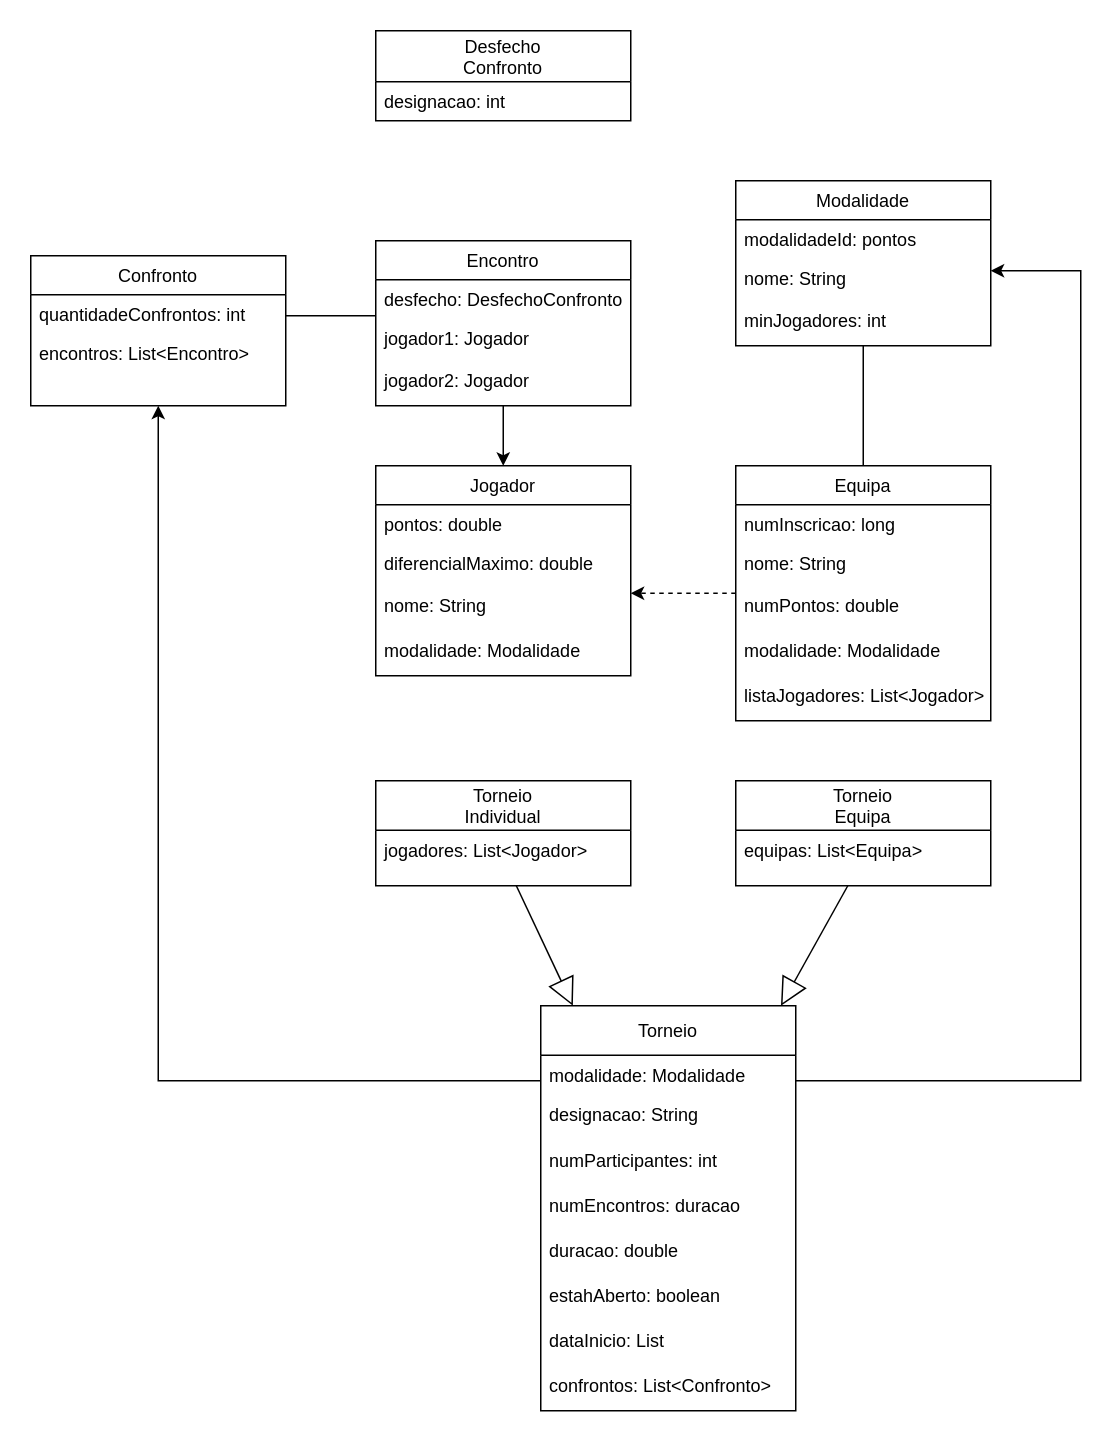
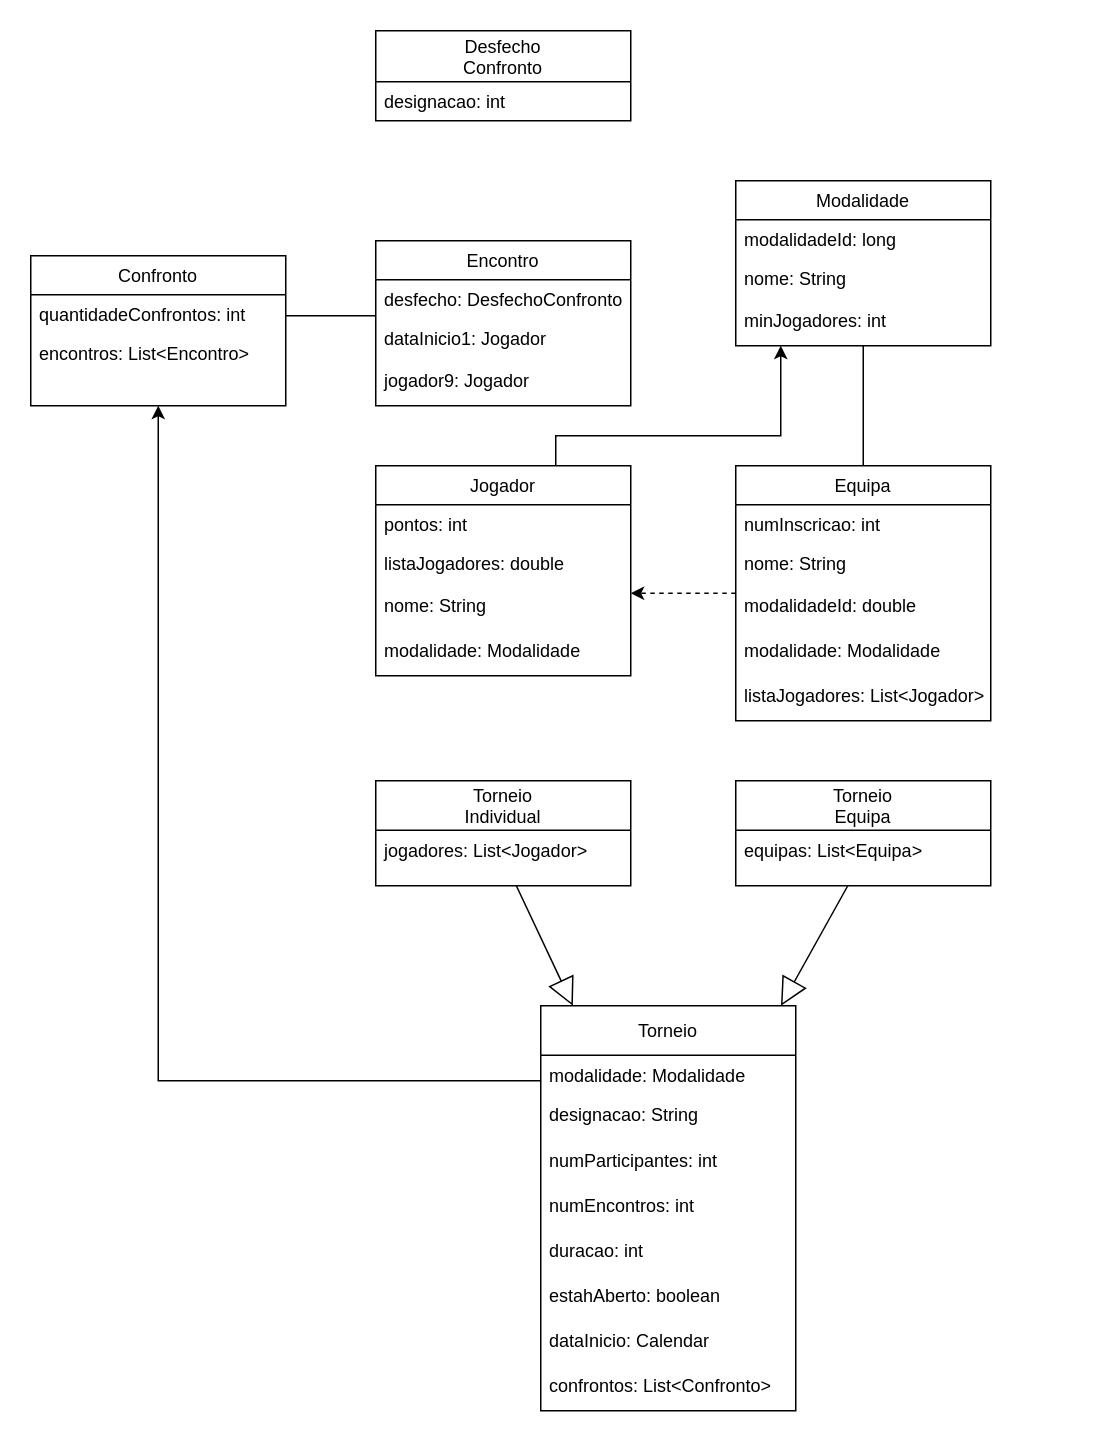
  <mxCell id="0" />
  <mxCell id="1" parent="0" />
  <mxCell id="2" value="Confronto" style="swimlane;fontStyle=0;childLayout=stackLayout;horizontal=1;startSize=26;fillColor=none;horizontalStack=0;resizeParent=1;resizeParentMax=0;resizeLast=0;collapsible=1;marginBottom=0;" parent="1" vertex="1"><mxGeometry x="20" y="170" width="170" height="100" as="geometry"><mxRectangle x="70" y="50" width="90" height="26" as="alternateBounds" /></mxGeometry></mxCell>
  <mxCell id="3" value="quantidadeConfrontos: int" style="text;strokeColor=none;fillColor=none;align=left;verticalAlign=top;spacingLeft=4;spacingRight=4;overflow=hidden;rotatable=0;points=[[0,0.5],[1,0.5]];portConstraint=eastwest;" parent="2" vertex="1"><mxGeometry y="26" width="170" height="26" as="geometry" /></mxCell>
  <mxCell id="4" value="encontros: List&lt;Encontro&gt;" style="text;strokeColor=none;fillColor=none;align=left;verticalAlign=top;spacingLeft=4;spacingRight=4;overflow=hidden;rotatable=0;points=[[0,0.5],[1,0.5]];portConstraint=eastwest;" parent="2" vertex="1"><mxGeometry y="52" width="170" height="48" as="geometry" /></mxCell>
- <mxCell id="5" style="edgeStyle=orthogonalEdgeStyle;rounded=0;comic=0;orthogonalLoop=1;jettySize=auto;html=1;" parent="1" source="6" target="11" edge="1"><mxGeometry relative="1" as="geometry" /></mxCell>
  <mxCell id="6" value="Encontro" style="swimlane;fontStyle=0;childLayout=stackLayout;horizontal=1;startSize=26;fillColor=none;horizontalStack=0;resizeParent=1;resizeParentMax=0;resizeLast=0;collapsible=1;marginBottom=0;" parent="1" vertex="1"><mxGeometry x="250" y="160" width="170" height="110" as="geometry"><mxRectangle x="70" y="50" width="90" height="26" as="alternateBounds" /></mxGeometry></mxCell>
  <mxCell id="7" value="desfecho: DesfechoConfronto" style="text;strokeColor=none;fillColor=none;align=left;verticalAlign=top;spacingLeft=4;spacingRight=4;overflow=hidden;rotatable=0;points=[[0,0.5],[1,0.5]];portConstraint=eastwest;" parent="6" vertex="1"><mxGeometry y="26" width="170" height="26" as="geometry" /></mxCell>
- <mxCell id="8" value="jogador1: Jogador" style="text;strokeColor=none;fillColor=none;align=left;verticalAlign=top;spacingLeft=4;spacingRight=4;overflow=hidden;rotatable=0;points=[[0,0.5],[1,0.5]];portConstraint=eastwest;" parent="6" vertex="1"><mxGeometry y="52" width="170" height="28" as="geometry" /></mxCell>
- <mxCell id="9" value="jogador2: Jogador" style="text;strokeColor=none;fillColor=none;align=left;verticalAlign=top;spacingLeft=4;spacingRight=4;overflow=hidden;rotatable=0;points=[[0,0.5],[1,0.5]];portConstraint=eastwest;" vertex="1" parent="6"><mxGeometry y="80" width="170" height="30" as="geometry" /></mxCell>
+ <mxCell id="8" value="dataInicio1: Jogador" style="text;strokeColor=none;fillColor=none;align=left;verticalAlign=top;spacingLeft=4;spacingRight=4;overflow=hidden;rotatable=0;points=[[0,0.5],[1,0.5]];portConstraint=eastwest;" parent="6" vertex="1"><mxGeometry y="52" width="170" height="28" as="geometry" /></mxCell>
+ <mxCell id="9" value="jogador9: Jogador" style="text;strokeColor=none;fillColor=none;align=left;verticalAlign=top;spacingLeft=4;spacingRight=4;overflow=hidden;rotatable=0;points=[[0,0.5],[1,0.5]];portConstraint=eastwest;" vertex="1" parent="6"><mxGeometry y="80" width="170" height="30" as="geometry" /></mxCell>
+ <mxCell id="10" style="edgeStyle=orthogonalEdgeStyle;rounded=0;comic=0;orthogonalLoop=1;jettySize=auto;html=1;" parent="1" source="11" target="28" edge="1"><mxGeometry relative="1" as="geometry"><Array as="points"><mxPoint x="370" y="290" /><mxPoint x="520" y="290" /></Array></mxGeometry></mxCell>
  <mxCell id="11" value="Jogador" style="swimlane;fontStyle=0;childLayout=stackLayout;horizontal=1;startSize=26;fillColor=none;horizontalStack=0;resizeParent=1;resizeParentMax=0;resizeLast=0;collapsible=1;marginBottom=0;" parent="1" vertex="1"><mxGeometry x="250" y="310" width="170" height="140" as="geometry"><mxRectangle x="70" y="50" width="90" height="26" as="alternateBounds" /></mxGeometry></mxCell>
- <mxCell id="12" value="pontos: double" style="text;strokeColor=none;fillColor=none;align=left;verticalAlign=top;spacingLeft=4;spacingRight=4;overflow=hidden;rotatable=0;points=[[0,0.5],[1,0.5]];portConstraint=eastwest;" parent="11" vertex="1"><mxGeometry y="26" width="170" height="26" as="geometry" /></mxCell>
- <mxCell id="13" value="diferencialMaximo: double" style="text;strokeColor=none;fillColor=none;align=left;verticalAlign=top;spacingLeft=4;spacingRight=4;overflow=hidden;rotatable=0;points=[[0,0.5],[1,0.5]];portConstraint=eastwest;" parent="11" vertex="1"><mxGeometry y="52" width="170" height="28" as="geometry" /></mxCell>
+ <mxCell id="12" value="pontos: int" style="text;strokeColor=none;fillColor=none;align=left;verticalAlign=top;spacingLeft=4;spacingRight=4;overflow=hidden;rotatable=0;points=[[0,0.5],[1,0.5]];portConstraint=eastwest;" parent="11" vertex="1"><mxGeometry y="26" width="170" height="26" as="geometry" /></mxCell>
+ <mxCell id="13" value="listaJogadores: double" style="text;strokeColor=none;fillColor=none;align=left;verticalAlign=top;spacingLeft=4;spacingRight=4;overflow=hidden;rotatable=0;points=[[0,0.5],[1,0.5]];portConstraint=eastwest;" parent="11" vertex="1"><mxGeometry y="52" width="170" height="28" as="geometry" /></mxCell>
  <mxCell id="14" value="nome: String" style="text;strokeColor=none;fillColor=none;align=left;verticalAlign=top;spacingLeft=4;spacingRight=4;overflow=hidden;rotatable=0;points=[[0,0.5],[1,0.5]];portConstraint=eastwest;" vertex="1" parent="11"><mxGeometry y="80" width="170" height="30" as="geometry" /></mxCell>
  <mxCell id="15" value="modalidade: Modalidade" style="text;strokeColor=none;fillColor=none;align=left;verticalAlign=top;spacingLeft=4;spacingRight=4;overflow=hidden;rotatable=0;points=[[0,0.5],[1,0.5]];portConstraint=eastwest;" vertex="1" parent="11"><mxGeometry y="110" width="170" height="30" as="geometry" /></mxCell>
  <mxCell id="16" value="Torneio&#10;Individual" style="swimlane;fontStyle=0;childLayout=stackLayout;horizontal=1;startSize=33;fillColor=none;horizontalStack=0;resizeParent=1;resizeParentMax=0;resizeLast=0;collapsible=1;marginBottom=0;" parent="1" vertex="1"><mxGeometry x="250" y="520" width="170" height="70" as="geometry"><mxRectangle x="70" y="50" width="90" height="26" as="alternateBounds" /></mxGeometry></mxCell>
  <mxCell id="17" value="jogadores: List&lt;Jogador&gt;" style="text;strokeColor=none;fillColor=none;align=left;verticalAlign=top;spacingLeft=4;spacingRight=4;overflow=hidden;rotatable=0;points=[[0,0.5],[1,0.5]];portConstraint=eastwest;" parent="16" vertex="1"><mxGeometry y="33" width="170" height="37" as="geometry" /></mxCell>
  <mxCell id="18" value="Desfecho&#10;Confronto" style="swimlane;fontStyle=0;childLayout=stackLayout;horizontal=1;startSize=34;fillColor=none;horizontalStack=0;resizeParent=1;resizeParentMax=0;resizeLast=0;collapsible=1;marginBottom=0;" parent="1" vertex="1"><mxGeometry x="250" y="20" width="170" height="60" as="geometry"><mxRectangle x="70" y="50" width="90" height="26" as="alternateBounds" /></mxGeometry></mxCell>
  <mxCell id="19" value="designacao: int" style="text;strokeColor=none;fillColor=none;align=left;verticalAlign=top;spacingLeft=4;spacingRight=4;overflow=hidden;rotatable=0;points=[[0,0.5],[1,0.5]];portConstraint=eastwest;" parent="18" vertex="1"><mxGeometry y="34" width="170" height="26" as="geometry" /></mxCell>
  <mxCell id="20" style="edgeStyle=orthogonalEdgeStyle;rounded=0;comic=0;orthogonalLoop=1;jettySize=auto;html=1;dashed=1;" parent="1" source="22" target="11" edge="1"><mxGeometry relative="1" as="geometry"><Array as="points"><mxPoint x="440" y="395" /><mxPoint x="440" y="395" /></Array></mxGeometry></mxCell>
  <mxCell id="21" style="edgeStyle=orthogonalEdgeStyle;rounded=0;comic=0;orthogonalLoop=1;jettySize=auto;html=1;endArrow=none;" parent="1" source="22" target="28" edge="1"><mxGeometry relative="1" as="geometry" /></mxCell>
  <mxCell id="22" value="Equipa" style="swimlane;fontStyle=0;childLayout=stackLayout;horizontal=1;startSize=26;fillColor=none;horizontalStack=0;resizeParent=1;resizeParentMax=0;resizeLast=0;collapsible=1;marginBottom=0;" parent="1" vertex="1"><mxGeometry x="490" y="310" width="170" height="170" as="geometry"><mxRectangle x="70" y="50" width="90" height="26" as="alternateBounds" /></mxGeometry></mxCell>
- <mxCell id="23" value="numInscricao: long" style="text;strokeColor=none;fillColor=none;align=left;verticalAlign=top;spacingLeft=4;spacingRight=4;overflow=hidden;rotatable=0;points=[[0,0.5],[1,0.5]];portConstraint=eastwest;" parent="22" vertex="1"><mxGeometry y="26" width="170" height="26" as="geometry" /></mxCell>
+ <mxCell id="23" value="numInscricao: int" style="text;strokeColor=none;fillColor=none;align=left;verticalAlign=top;spacingLeft=4;spacingRight=4;overflow=hidden;rotatable=0;points=[[0,0.5],[1,0.5]];portConstraint=eastwest;" parent="22" vertex="1"><mxGeometry y="26" width="170" height="26" as="geometry" /></mxCell>
  <mxCell id="24" value="nome: String" style="text;strokeColor=none;fillColor=none;align=left;verticalAlign=top;spacingLeft=4;spacingRight=4;overflow=hidden;rotatable=0;points=[[0,0.5],[1,0.5]];portConstraint=eastwest;" parent="22" vertex="1"><mxGeometry y="52" width="170" height="28" as="geometry" /></mxCell>
- <mxCell id="25" value="numPontos: double" style="text;strokeColor=none;fillColor=none;align=left;verticalAlign=top;spacingLeft=4;spacingRight=4;overflow=hidden;rotatable=0;points=[[0,0.5],[1,0.5]];portConstraint=eastwest;" vertex="1" parent="22"><mxGeometry y="80" width="170" height="30" as="geometry" /></mxCell>
+ <mxCell id="25" value="modalidadeId: double" style="text;strokeColor=none;fillColor=none;align=left;verticalAlign=top;spacingLeft=4;spacingRight=4;overflow=hidden;rotatable=0;points=[[0,0.5],[1,0.5]];portConstraint=eastwest;" vertex="1" parent="22"><mxGeometry y="80" width="170" height="30" as="geometry" /></mxCell>
  <mxCell id="26" value="modalidade: Modalidade" style="text;strokeColor=none;fillColor=none;align=left;verticalAlign=top;spacingLeft=4;spacingRight=4;overflow=hidden;rotatable=0;points=[[0,0.5],[1,0.5]];portConstraint=eastwest;" vertex="1" parent="22"><mxGeometry y="110" width="170" height="30" as="geometry" /></mxCell>
  <mxCell id="27" value="listaJogadores: List&lt;Jogador&gt;" style="text;strokeColor=none;fillColor=none;align=left;verticalAlign=top;spacingLeft=4;spacingRight=4;overflow=hidden;rotatable=0;points=[[0,0.5],[1,0.5]];portConstraint=eastwest;" vertex="1" parent="22"><mxGeometry y="140" width="170" height="30" as="geometry" /></mxCell>
  <mxCell id="28" value="Modalidade" style="swimlane;fontStyle=0;childLayout=stackLayout;horizontal=1;startSize=26;fillColor=none;horizontalStack=0;resizeParent=1;resizeParentMax=0;resizeLast=0;collapsible=1;marginBottom=0;" parent="1" vertex="1"><mxGeometry x="490" y="120" width="170" height="110" as="geometry"><mxRectangle x="70" y="50" width="90" height="26" as="alternateBounds" /></mxGeometry></mxCell>
- <mxCell id="29" value="modalidadeId: pontos" style="text;strokeColor=none;fillColor=none;align=left;verticalAlign=top;spacingLeft=4;spacingRight=4;overflow=hidden;rotatable=0;points=[[0,0.5],[1,0.5]];portConstraint=eastwest;" parent="28" vertex="1"><mxGeometry y="26" width="170" height="26" as="geometry" /></mxCell>
+ <mxCell id="29" value="modalidadeId: long" style="text;strokeColor=none;fillColor=none;align=left;verticalAlign=top;spacingLeft=4;spacingRight=4;overflow=hidden;rotatable=0;points=[[0,0.5],[1,0.5]];portConstraint=eastwest;" parent="28" vertex="1"><mxGeometry y="26" width="170" height="26" as="geometry" /></mxCell>
  <mxCell id="30" value="nome: String" style="text;strokeColor=none;fillColor=none;align=left;verticalAlign=top;spacingLeft=4;spacingRight=4;overflow=hidden;rotatable=0;points=[[0,0.5],[1,0.5]];portConstraint=eastwest;" parent="28" vertex="1"><mxGeometry y="52" width="170" height="28" as="geometry" /></mxCell>
  <mxCell id="31" value="minJogadores: int" style="text;strokeColor=none;fillColor=none;align=left;verticalAlign=top;spacingLeft=4;spacingRight=4;overflow=hidden;rotatable=0;points=[[0,0.5],[1,0.5]];portConstraint=eastwest;" vertex="1" parent="28"><mxGeometry y="80" width="170" height="30" as="geometry" /></mxCell>
  <mxCell id="32" value="Torneio&#10;Equipa" style="swimlane;fontStyle=0;childLayout=stackLayout;horizontal=1;startSize=33;fillColor=none;horizontalStack=0;resizeParent=1;resizeParentMax=0;resizeLast=0;collapsible=1;marginBottom=0;" parent="1" vertex="1"><mxGeometry x="490" y="520" width="170" height="70" as="geometry"><mxRectangle x="70" y="50" width="90" height="26" as="alternateBounds" /></mxGeometry></mxCell>
  <mxCell id="33" value="equipas: List&lt;Equipa&gt;" style="text;strokeColor=none;fillColor=none;align=left;verticalAlign=top;spacingLeft=4;spacingRight=4;overflow=hidden;rotatable=0;points=[[0,0.5],[1,0.5]];portConstraint=eastwest;" parent="32" vertex="1"><mxGeometry y="33" width="170" height="37" as="geometry" /></mxCell>
- <mxCell id="34" style="edgeStyle=orthogonalEdgeStyle;rounded=0;comic=0;orthogonalLoop=1;jettySize=auto;html=1;" parent="1" source="35" target="28" edge="1"><mxGeometry relative="1" as="geometry"><Array as="points"><mxPoint x="720" y="720" /><mxPoint x="720" y="180" /></Array></mxGeometry></mxCell>
  <mxCell id="35" value="Torneio" style="swimlane;fontStyle=0;childLayout=stackLayout;horizontal=1;startSize=33;fillColor=none;horizontalStack=0;resizeParent=1;resizeParentMax=0;resizeLast=0;collapsible=1;marginBottom=0;" parent="1" vertex="1"><mxGeometry x="360" y="670" width="170" height="270" as="geometry"><mxRectangle x="70" y="50" width="90" height="26" as="alternateBounds" /></mxGeometry></mxCell>
  <mxCell id="36" value="modalidade: Modalidade" style="text;strokeColor=none;fillColor=none;align=left;verticalAlign=top;spacingLeft=4;spacingRight=4;overflow=hidden;rotatable=0;points=[[0,0.5],[1,0.5]];portConstraint=eastwest;" parent="35" vertex="1"><mxGeometry y="33" width="170" height="26" as="geometry" /></mxCell>
  <mxCell id="37" value="designacao: String" style="text;strokeColor=none;fillColor=none;align=left;verticalAlign=top;spacingLeft=4;spacingRight=4;overflow=hidden;rotatable=0;points=[[0,0.5],[1,0.5]];portConstraint=eastwest;" parent="35" vertex="1"><mxGeometry y="59" width="170" height="31" as="geometry" /></mxCell>
  <mxCell id="38" value="numParticipantes: int" style="text;strokeColor=none;fillColor=none;align=left;verticalAlign=top;spacingLeft=4;spacingRight=4;overflow=hidden;rotatable=0;points=[[0,0.5],[1,0.5]];portConstraint=eastwest;" vertex="1" parent="35"><mxGeometry y="90" width="170" height="30" as="geometry" /></mxCell>
- <mxCell id="39" value="numEncontros: duracao" style="text;strokeColor=none;fillColor=none;align=left;verticalAlign=top;spacingLeft=4;spacingRight=4;overflow=hidden;rotatable=0;points=[[0,0.5],[1,0.5]];portConstraint=eastwest;" vertex="1" parent="35"><mxGeometry y="120" width="170" height="30" as="geometry" /></mxCell>
- <mxCell id="40" value="duracao: double" style="text;strokeColor=none;fillColor=none;align=left;verticalAlign=top;spacingLeft=4;spacingRight=4;overflow=hidden;rotatable=0;points=[[0,0.5],[1,0.5]];portConstraint=eastwest;" vertex="1" parent="35"><mxGeometry y="150" width="170" height="30" as="geometry" /></mxCell>
+ <mxCell id="39" value="numEncontros: int" style="text;strokeColor=none;fillColor=none;align=left;verticalAlign=top;spacingLeft=4;spacingRight=4;overflow=hidden;rotatable=0;points=[[0,0.5],[1,0.5]];portConstraint=eastwest;" vertex="1" parent="35"><mxGeometry y="120" width="170" height="30" as="geometry" /></mxCell>
+ <mxCell id="40" value="duracao: int" style="text;strokeColor=none;fillColor=none;align=left;verticalAlign=top;spacingLeft=4;spacingRight=4;overflow=hidden;rotatable=0;points=[[0,0.5],[1,0.5]];portConstraint=eastwest;" vertex="1" parent="35"><mxGeometry y="150" width="170" height="30" as="geometry" /></mxCell>
  <mxCell id="41" value="estahAberto: boolean" style="text;strokeColor=none;fillColor=none;align=left;verticalAlign=top;spacingLeft=4;spacingRight=4;overflow=hidden;rotatable=0;points=[[0,0.5],[1,0.5]];portConstraint=eastwest;" vertex="1" parent="35"><mxGeometry y="180" width="170" height="30" as="geometry" /></mxCell>
- <mxCell id="42" value="dataInicio: List" style="text;strokeColor=none;fillColor=none;align=left;verticalAlign=top;spacingLeft=4;spacingRight=4;overflow=hidden;rotatable=0;points=[[0,0.5],[1,0.5]];portConstraint=eastwest;" vertex="1" parent="35"><mxGeometry y="210" width="170" height="30" as="geometry" /></mxCell>
+ <mxCell id="42" value="dataInicio: Calendar" style="text;strokeColor=none;fillColor=none;align=left;verticalAlign=top;spacingLeft=4;spacingRight=4;overflow=hidden;rotatable=0;points=[[0,0.5],[1,0.5]];portConstraint=eastwest;" vertex="1" parent="35"><mxGeometry y="210" width="170" height="30" as="geometry" /></mxCell>
  <mxCell id="43" value="confrontos: List&lt;Confronto&gt;" style="text;strokeColor=none;fillColor=none;align=left;verticalAlign=top;spacingLeft=4;spacingRight=4;overflow=hidden;rotatable=0;points=[[0,0.5],[1,0.5]];portConstraint=eastwest;" vertex="1" parent="35"><mxGeometry y="240" width="170" height="30" as="geometry" /></mxCell>
  <mxCell id="44" value="" style="endArrow=block;endSize=16;endFill=0;html=1;" parent="1" source="17" target="35" edge="1"><mxGeometry x="-0.25" y="-110" width="160" relative="1" as="geometry"><mxPoint x="200" y="653" as="sourcePoint" /><mxPoint x="360" y="653" as="targetPoint" /><mxPoint as="offset" /></mxGeometry></mxCell>
  <mxCell id="45" value="" style="endArrow=block;endSize=16;endFill=0;html=1;" parent="1" source="33" target="35" edge="1"><mxGeometry x="-0.25" y="-110" width="160" relative="1" as="geometry"><mxPoint x="540.221" y="570" as="sourcePoint" /><mxPoint x="580.393" y="609" as="targetPoint" /><mxPoint as="offset" /></mxGeometry></mxCell>
  <mxCell id="46" style="edgeStyle=orthogonalEdgeStyle;rounded=0;comic=0;orthogonalLoop=1;jettySize=auto;html=1;endArrow=none;" parent="1" source="3" target="6" edge="1"><mxGeometry relative="1" as="geometry"><Array as="points"><mxPoint x="210" y="210" /><mxPoint x="210" y="210" /></Array></mxGeometry></mxCell>
  <mxCell id="47" style="edgeStyle=orthogonalEdgeStyle;rounded=0;comic=0;orthogonalLoop=1;jettySize=auto;html=1;" parent="1" source="36" target="2" edge="1"><mxGeometry relative="1" as="geometry"><Array as="points"><mxPoint x="105" y="720" /></Array></mxGeometry></mxCell>
